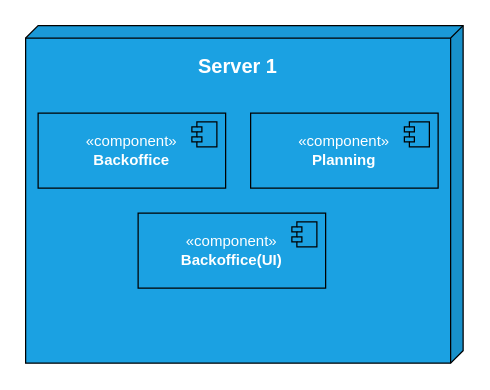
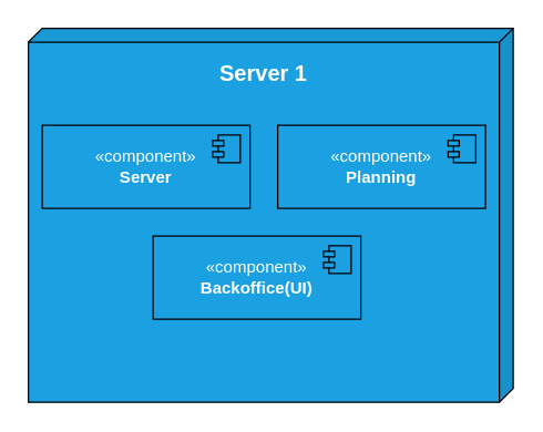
  <mxCell id="0" />
  <mxCell id="1" parent="0" />
  <mxCell id="2" value="&lt;b&gt;&lt;font style=&quot;font-size: 16px;&quot;&gt;Server 1&lt;/font&gt;&lt;/b&gt;&lt;div&gt;&lt;b&gt;&lt;br&gt;&lt;/b&gt;&lt;/div&gt;&lt;div&gt;&lt;b&gt;&lt;br&gt;&lt;/b&gt;&lt;/div&gt;&lt;div&gt;&lt;b&gt;&lt;br&gt;&lt;/b&gt;&lt;/div&gt;&lt;div&gt;&lt;b&gt;&lt;br&gt;&lt;/b&gt;&lt;/div&gt;&lt;div&gt;&lt;b&gt;&lt;br&gt;&lt;/b&gt;&lt;/div&gt;&lt;div&gt;&lt;b&gt;&lt;br&gt;&lt;/b&gt;&lt;/div&gt;&lt;div&gt;&lt;b&gt;&lt;br&gt;&lt;/b&gt;&lt;/div&gt;&lt;div&gt;&lt;b&gt;&lt;br&gt;&lt;/b&gt;&lt;/div&gt;&lt;div style=&quot;&quot;&gt;&lt;b&gt;&lt;br&gt;&lt;/b&gt;&lt;/div&gt;&lt;div style=&quot;&quot;&gt;&lt;b&gt;&lt;br&gt;&lt;/b&gt;&lt;/div&gt;&lt;div style=&quot;&quot;&gt;&lt;b&gt;&lt;br&gt;&lt;/b&gt;&lt;/div&gt;&lt;div style=&quot;&quot;&gt;&lt;b&gt;&lt;br&gt;&lt;/b&gt;&lt;/div&gt;&lt;div style=&quot;&quot;&gt;&lt;b&gt;&lt;br&gt;&lt;/b&gt;&lt;/div&gt;&lt;div style=&quot;&quot;&gt;&lt;b&gt;&lt;br&gt;&lt;/b&gt;&lt;/div&gt;&lt;div style=&quot;&quot;&gt;&lt;b&gt;&lt;br&gt;&lt;/b&gt;&lt;/div&gt;" style="shape=cube;whiteSpace=wrap;html=1;boundedLbl=1;backgroundOutline=1;darkOpacity=0.05;darkOpacity2=0.1;size=10;rotation=0;shadow=0;flipV=0;flipH=1;fillColor=#1ba1e2;fontColor=#ffffff;strokeColor=#000000;" parent="1" vertex="1"><mxGeometry x="20" y="20" width="350" height="270" as="geometry" /></mxCell>
- <mxCell id="3" value="«component»&lt;br&gt;&lt;b&gt;Backoffice&lt;/b&gt;" style="html=1;dropTarget=0;whiteSpace=wrap;fillColor=#1ba1e2;fontColor=#ffffff;strokeColor=#000000;" parent="1" vertex="1"><mxGeometry x="30" y="90" width="150" height="60" as="geometry" /></mxCell>
+ <mxCell id="3" value="«component»&lt;br&gt;&lt;b&gt;Server&lt;/b&gt;" style="html=1;dropTarget=0;whiteSpace=wrap;fillColor=#1ba1e2;fontColor=#ffffff;strokeColor=#000000;" parent="1" vertex="1"><mxGeometry x="30" y="90" width="150" height="60" as="geometry" /></mxCell>
  <mxCell id="4" value="" style="shape=module;jettyWidth=8;jettyHeight=4;fillColor=#1ba1e2;fontColor=#ffffff;strokeColor=#000000;" parent="3" vertex="1"><mxGeometry x="1" width="20" height="20" relative="1" as="geometry"><mxPoint x="-27" y="7" as="offset" /></mxGeometry></mxCell>
  <mxCell id="5" value="«component»&lt;br&gt;&lt;b&gt;Backoffice(UI)&lt;/b&gt;" style="html=1;dropTarget=0;whiteSpace=wrap;fillColor=#1ba1e2;fontColor=#ffffff;strokeColor=#000000;" parent="1" vertex="1"><mxGeometry x="110" y="170" width="150" height="60" as="geometry" /></mxCell>
  <mxCell id="6" value="" style="shape=module;jettyWidth=8;jettyHeight=4;fillColor=#1ba1e2;fontColor=#ffffff;strokeColor=#000000;" parent="5" vertex="1"><mxGeometry x="1" width="20" height="20" relative="1" as="geometry"><mxPoint x="-27" y="7" as="offset" /></mxGeometry></mxCell>
  <mxCell id="7" value="«component»&lt;br&gt;&lt;b&gt;Planning&lt;/b&gt;" style="html=1;dropTarget=0;whiteSpace=wrap;fillColor=#1ba1e2;fontColor=#ffffff;strokeColor=#000000;" parent="1" vertex="1"><mxGeometry x="200" y="90" width="150" height="60" as="geometry" /></mxCell>
  <mxCell id="8" value="" style="shape=module;jettyWidth=8;jettyHeight=4;fillColor=#1ba1e2;fontColor=#ffffff;strokeColor=#000000;" parent="7" vertex="1"><mxGeometry x="1" width="20" height="20" relative="1" as="geometry"><mxPoint x="-27" y="7" as="offset" /></mxGeometry></mxCell>
